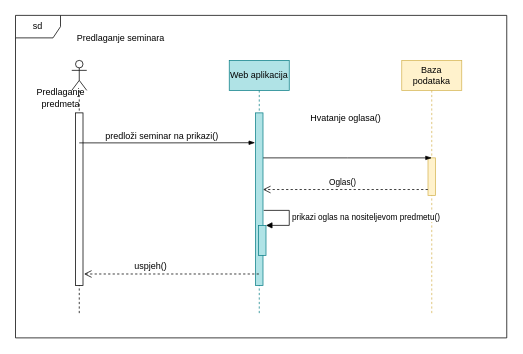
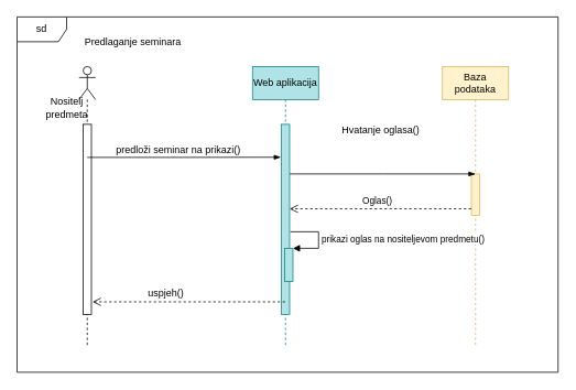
  <mxCell id="0" />
  <mxCell id="1" parent="0" />
  <mxCell id="2" value="sd" style="shape=umlFrame;whiteSpace=wrap;html=1;gradientColor=none;fillColor=default;strokeColor=default;swimlaneFillColor=default;" parent="1" vertex="1"><mxGeometry x="20" y="20" width="655" height="430" as="geometry" /></mxCell>
  <mxCell id="3" value="Baza podataka" style="shape=umlLifeline;perimeter=lifelinePerimeter;whiteSpace=wrap;html=1;container=1;collapsible=0;recursiveResize=0;outlineConnect=0;fillColor=#fff2cc;strokeColor=#d6b656;" parent="1" vertex="1"><mxGeometry x="535" y="80" width="80" height="340" as="geometry" /></mxCell>
  <mxCell id="4" value="" style="html=1;points=[];perimeter=orthogonalPerimeter;labelBackgroundColor=none;fontSize=12;fillColor=#fff2cc;strokeColor=#d6b656;" parent="3" vertex="1"><mxGeometry x="35" y="130" width="10" height="50" as="geometry" /></mxCell>
  <mxCell id="5" value="" style="edgeStyle=elbowEdgeStyle;fontSize=12;html=1;endArrow=blockThin;endFill=1;rounded=0;" parent="3" edge="1"><mxGeometry width="160" relative="1" as="geometry"><mxPoint x="-185" y="130" as="sourcePoint" /><mxPoint x="40" y="130" as="targetPoint" /></mxGeometry></mxCell>
  <mxCell id="6" value="Web aplikacija" style="shape=umlLifeline;perimeter=lifelinePerimeter;whiteSpace=wrap;html=1;container=1;collapsible=0;recursiveResize=0;outlineConnect=0;labelBackgroundColor=none;fontSize=12;fillColor=#b0e3e6;strokeColor=#0e8088;" parent="1" vertex="1"><mxGeometry x="305" y="80" width="80" height="340" as="geometry" /></mxCell>
  <mxCell id="7" value="" style="html=1;points=[];perimeter=orthogonalPerimeter;labelBackgroundColor=none;fontSize=12;fillColor=#b0e3e6;strokeColor=#0e8088;" parent="6" vertex="1"><mxGeometry x="35" y="70" width="10" height="230" as="geometry" /></mxCell>
  <mxCell id="8" value="" style="html=1;points=[];perimeter=orthogonalPerimeter;fillColor=#b0e3e6;strokeColor=#0e8088;" vertex="1" parent="6"><mxGeometry x="39" y="220" width="10" height="40" as="geometry" /></mxCell>
  <mxCell id="9" value="prikazi oglas na nositeljevom predmetu()" style="edgeStyle=orthogonalEdgeStyle;html=1;align=left;spacingLeft=2;endArrow=block;rounded=0;entryX=1;entryY=0;" edge="1" target="8" parent="6"><mxGeometry relative="1" as="geometry"><mxPoint x="46" y="200" as="sourcePoint" /><Array as="points"><mxPoint x="80" y="200" /><mxPoint x="80" y="220" /></Array></mxGeometry></mxCell>
  <mxCell id="10" value="" style="shape=umlLifeline;participant=umlActor;perimeter=lifelinePerimeter;whiteSpace=wrap;html=1;container=1;collapsible=0;recursiveResize=0;verticalAlign=top;spacingTop=36;outlineConnect=0;" parent="1" vertex="1"><mxGeometry x="95" y="80" width="20" height="340" as="geometry" /></mxCell>
  <mxCell id="11" value="" style="html=1;points=[];perimeter=orthogonalPerimeter;" parent="10" vertex="1"><mxGeometry x="5" y="70" width="10" height="230" as="geometry" /></mxCell>
  <mxCell id="12" value="Predlaganje seminara" style="text;html=1;align=center;verticalAlign=middle;resizable=0;points=[];autosize=1;strokeColor=none;fillColor=none;" parent="1" vertex="1"><mxGeometry x="90" y="35" width="140" height="30" as="geometry" /></mxCell>
  <mxCell id="13" value="predloži seminar na prikazi()" style="text;html=1;align=center;verticalAlign=middle;resizable=0;points=[];autosize=1;strokeColor=none;fillColor=none;" parent="1" vertex="1"><mxGeometry x="120" y="166" width="190" height="30" as="geometry" /></mxCell>
  <mxCell id="14" value="Hvatanje oglasa()" style="text;html=1;align=center;verticalAlign=middle;resizable=0;points=[];autosize=1;strokeColor=none;fillColor=none;" parent="1" vertex="1"><mxGeometry x="400" y="142" width="120" height="30" as="geometry" /></mxCell>
  <mxCell id="15" value="Oglas()" style="html=1;verticalAlign=bottom;endArrow=open;dashed=1;endSize=8;rounded=0;exitX=-0.02;exitY=0.844;exitDx=0;exitDy=0;exitPerimeter=0;" parent="1" source="4" target="7" edge="1"><mxGeometry x="0.041" relative="1" as="geometry"><mxPoint x="895" y="600.24" as="sourcePoint" /><mxPoint x="810" y="623" as="targetPoint" /><mxPoint as="offset" /><Array as="points" /></mxGeometry></mxCell>
  <mxCell id="16" value="" style="edgeStyle=elbowEdgeStyle;fontSize=12;html=1;endArrow=blockThin;endFill=1;rounded=0;entryX=-0.06;entryY=0.173;entryDx=0;entryDy=0;entryPerimeter=0;" edge="1" parent="1" target="7"><mxGeometry width="160" relative="1" as="geometry"><mxPoint x="105" y="190" as="sourcePoint" /><mxPoint x="265" y="190" as="targetPoint" /></mxGeometry></mxCell>
  <mxCell id="17" value="" style="html=1;verticalAlign=bottom;endArrow=open;dashed=1;endSize=8;rounded=0;entryX=1.14;entryY=0.934;entryDx=0;entryDy=0;entryPerimeter=0;" edge="1" parent="1" source="6" target="11"><mxGeometry x="0.041" relative="1" as="geometry"><mxPoint x="339.8" y="270" as="sourcePoint" /><mxPoint x="120" y="270" as="targetPoint" /><mxPoint as="offset" /><Array as="points" /></mxGeometry></mxCell>
- <mxCell id="18" value="Predlaganje&lt;br&gt;predmeta" style="text;html=1;align=center;verticalAlign=middle;resizable=0;points=[];autosize=1;strokeColor=none;fillColor=none;" vertex="1" parent="1"><mxGeometry y="110" width="70" height="40" as="geometry" x="45" /></mxCell>
+ <mxCell id="18" value="Nositelj&lt;br&gt;predmeta" style="text;html=1;align=center;verticalAlign=middle;resizable=0;points=[];autosize=1;strokeColor=none;fillColor=none;" vertex="1" parent="1"><mxGeometry y="110" width="70" height="40" as="geometry" x="45" /></mxCell>
  <mxCell id="19" value="uspjeh()" style="text;html=1;align=center;verticalAlign=middle;resizable=0;points=[];autosize=1;strokeColor=none;fillColor=none;" vertex="1" parent="1"><mxGeometry x="165" y="340" width="70" height="30" as="geometry" /></mxCell>
